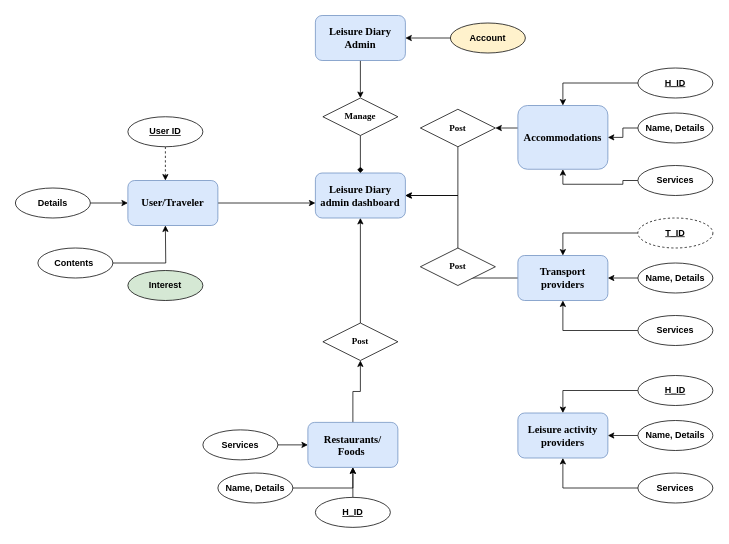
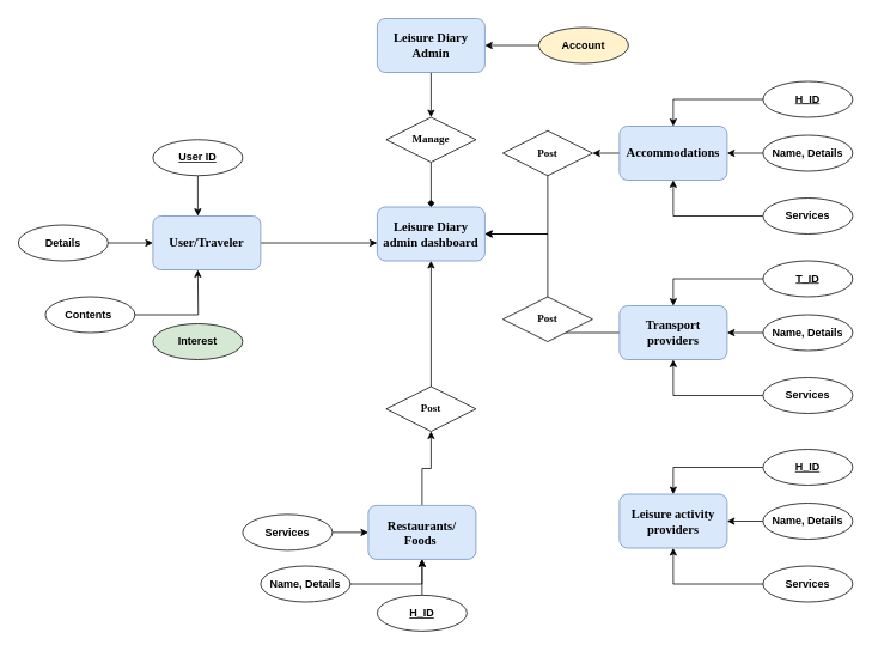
  <mxCell id="0" />
  <mxCell id="1" parent="0" />
  <mxCell id="2" value="" style="edgeStyle=orthogonalEdgeStyle;rounded=0;orthogonalLoop=1;jettySize=auto;html=1;fontFamily=Times New Roman;" edge="1" parent="1" source="3" target="13"><mxGeometry relative="1" as="geometry" /></mxCell>
  <mxCell id="3" value="&lt;h3&gt;Leisure Diary Admin&lt;/h3&gt;" style="rounded=1;whiteSpace=wrap;html=1;fillColor=#dae8fc;strokeColor=#6c8ebf;fontFamily=Times New Roman;" vertex="1" parent="1"><mxGeometry x="420" y="20" width="120" height="60" as="geometry" /></mxCell>
  <mxCell id="4" value="&lt;h3&gt;Leisure Diary admin dashboard&lt;/h3&gt;" style="rounded=1;whiteSpace=wrap;html=1;fillColor=#dae8fc;strokeColor=#6c8ebf;fontFamily=Times New Roman;" vertex="1" parent="1"><mxGeometry x="420" y="230" width="120" height="60" as="geometry" /></mxCell>
  <mxCell id="5" value="" style="edgeStyle=orthogonalEdgeStyle;rounded=0;orthogonalLoop=1;jettySize=auto;html=1;fontFamily=Times New Roman;" edge="1" parent="1" source="6" target="21"><mxGeometry relative="1" as="geometry"><Array as="points"><mxPoint x="670" y="170" /><mxPoint x="670" y="170" /></Array></mxGeometry></mxCell>
- <mxCell id="6" value="&lt;h3&gt;Accommodations&lt;/h3&gt;" style="rounded=1;whiteSpace=wrap;html=1;fillColor=#dae8fc;strokeColor=#6c8ebf;fontFamily=Times New Roman;" vertex="1" parent="1"><mxGeometry x="690" y="140" width="120" height="85" as="geometry" /></mxCell>
+ <mxCell id="6" value="&lt;h3&gt;Accommodations&lt;/h3&gt;" style="rounded=1;whiteSpace=wrap;html=1;fillColor=#dae8fc;strokeColor=#6c8ebf;fontFamily=Times New Roman;" vertex="1" parent="1"><mxGeometry x="690" y="140" width="120" height="60" as="geometry" /></mxCell>
  <mxCell id="7" style="edgeStyle=orthogonalEdgeStyle;rounded=0;orthogonalLoop=1;jettySize=auto;html=1;fontFamily=Times New Roman;" edge="1" parent="1" source="8"><mxGeometry relative="1" as="geometry"><mxPoint x="420" y="270" as="targetPoint" /><Array as="points"><mxPoint x="420" y="270" /></Array></mxGeometry></mxCell>
  <mxCell id="8" value="&lt;h3&gt;User/Traveler&lt;/h3&gt;" style="rounded=1;whiteSpace=wrap;html=1;fillColor=#dae8fc;strokeColor=#6c8ebf;fontFamily=Times New Roman;" vertex="1" parent="1"><mxGeometry x="170" y="240" width="120" height="60" as="geometry" /></mxCell>
  <mxCell id="9" value="" style="edgeStyle=orthogonalEdgeStyle;rounded=0;orthogonalLoop=1;jettySize=auto;html=1;fontFamily=Times New Roman;" edge="1" parent="1" source="10" target="3"><mxGeometry relative="1" as="geometry" /></mxCell>
  <mxCell id="10" value="Account" style="ellipse;whiteSpace=wrap;html=1;fontStyle=1;fillColor=#fff2cc;" vertex="1" parent="1"><mxGeometry x="600" y="30" width="100" height="40" as="geometry" /></mxCell>
  <mxCell id="11" style="edgeStyle=orthogonalEdgeStyle;rounded=0;orthogonalLoop=1;jettySize=auto;html=1;exitX=0.5;exitY=1;exitDx=0;exitDy=0;fontFamily=Times New Roman;" edge="1" parent="1" source="3" target="3"><mxGeometry relative="1" as="geometry" /></mxCell>
  <mxCell id="12" value="" style="edgeStyle=orthogonalEdgeStyle;rounded=0;orthogonalLoop=1;jettySize=auto;html=1;fontFamily=Times New Roman;endArrow=diamond;" edge="1" parent="1" source="13" target="4"><mxGeometry relative="1" as="geometry" /></mxCell>
  <mxCell id="13" value="&lt;b&gt;Manage&lt;/b&gt;" style="rhombus;whiteSpace=wrap;html=1;fontFamily=Times New Roman;" vertex="1" parent="1"><mxGeometry x="430" y="130" width="100" height="50" as="geometry" /></mxCell>
  <mxCell id="14" style="edgeStyle=orthogonalEdgeStyle;rounded=0;orthogonalLoop=1;jettySize=auto;html=1;entryX=0.5;entryY=0;entryDx=0;entryDy=0;fontFamily=Times New Roman;" edge="1" parent="1" source="15" target="6"><mxGeometry relative="1" as="geometry" /></mxCell>
  <mxCell id="15" value="&lt;b&gt;&lt;u&gt;H_ID&lt;/u&gt;&lt;/b&gt;" style="ellipse;whiteSpace=wrap;html=1;" vertex="1" parent="1"><mxGeometry x="850" y="90" width="100" height="40" as="geometry" /></mxCell>
  <mxCell id="16" value="" style="edgeStyle=orthogonalEdgeStyle;rounded=0;orthogonalLoop=1;jettySize=auto;html=1;fontFamily=Times New Roman;" edge="1" parent="1" source="17" target="6"><mxGeometry relative="1" as="geometry" /></mxCell>
  <mxCell id="17" value="Name, Details" style="ellipse;whiteSpace=wrap;html=1;fontStyle=1" vertex="1" parent="1"><mxGeometry x="850" y="150" width="100" height="40" as="geometry" /></mxCell>
  <mxCell id="18" style="edgeStyle=orthogonalEdgeStyle;rounded=0;orthogonalLoop=1;jettySize=auto;html=1;entryX=0.5;entryY=1;entryDx=0;entryDy=0;fontFamily=Times New Roman;" edge="1" parent="1" source="19" target="6"><mxGeometry relative="1" as="geometry" /></mxCell>
  <mxCell id="19" value="Services" style="ellipse;whiteSpace=wrap;html=1;fontStyle=1" vertex="1" parent="1"><mxGeometry x="850" y="220" width="100" height="40" as="geometry" /></mxCell>
  <mxCell id="20" style="edgeStyle=orthogonalEdgeStyle;rounded=0;orthogonalLoop=1;jettySize=auto;html=1;fontFamily=Times New Roman;entryX=1;entryY=0.5;entryDx=0;entryDy=0;" edge="1" parent="1" source="21" target="4"><mxGeometry relative="1" as="geometry"><mxPoint x="610" y="260" as="targetPoint" /><Array as="points"><mxPoint x="610" y="260" /></Array></mxGeometry></mxCell>
  <mxCell id="21" value="&lt;b&gt;Post&lt;/b&gt;" style="rhombus;whiteSpace=wrap;html=1;fontFamily=Times New Roman;" vertex="1" parent="1"><mxGeometry x="560" y="145" width="100" height="50" as="geometry" /></mxCell>
  <mxCell id="22" style="edgeStyle=orthogonalEdgeStyle;rounded=0;orthogonalLoop=1;jettySize=auto;html=1;fontFamily=Times New Roman;entryX=1;entryY=0.5;entryDx=0;entryDy=0;" edge="1" parent="1" source="23" target="4"><mxGeometry relative="1" as="geometry"><mxPoint x="610" y="260" as="targetPoint" /><Array as="points"><mxPoint x="610" y="370" /><mxPoint x="610" y="260" /></Array></mxGeometry></mxCell>
  <mxCell id="23" value="&lt;h3&gt;Transport providers&lt;/h3&gt;" style="rounded=1;whiteSpace=wrap;html=1;fillColor=#dae8fc;strokeColor=#6c8ebf;fontFamily=Times New Roman;" vertex="1" parent="1"><mxGeometry x="690" y="340" width="120" height="60" as="geometry" /></mxCell>
  <mxCell id="24" style="edgeStyle=orthogonalEdgeStyle;rounded=0;orthogonalLoop=1;jettySize=auto;html=1;entryX=0.5;entryY=0;entryDx=0;entryDy=0;fontFamily=Times New Roman;" edge="1" parent="1" source="25" target="23"><mxGeometry relative="1" as="geometry" /></mxCell>
- <mxCell id="25" value="&lt;b&gt;&lt;u&gt;T_ID&lt;/u&gt;&lt;/b&gt;" style="ellipse;whiteSpace=wrap;html=1;dashed=1;" vertex="1" parent="1"><mxGeometry x="850" y="290" width="100" height="40" as="geometry" /></mxCell>
+ <mxCell id="25" value="&lt;b&gt;&lt;u&gt;T_ID&lt;/u&gt;&lt;/b&gt;" style="ellipse;whiteSpace=wrap;html=1;" vertex="1" parent="1"><mxGeometry x="850" y="290" width="100" height="40" as="geometry" /></mxCell>
  <mxCell id="26" value="" style="edgeStyle=orthogonalEdgeStyle;rounded=0;orthogonalLoop=1;jettySize=auto;html=1;fontFamily=Times New Roman;" edge="1" parent="1" source="27" target="23"><mxGeometry relative="1" as="geometry" /></mxCell>
  <mxCell id="27" value="Name, Details" style="ellipse;whiteSpace=wrap;html=1;fontStyle=1" vertex="1" parent="1"><mxGeometry x="850" y="350" width="100" height="40" as="geometry" /></mxCell>
  <mxCell id="28" style="edgeStyle=orthogonalEdgeStyle;rounded=0;orthogonalLoop=1;jettySize=auto;html=1;entryX=0.5;entryY=1;entryDx=0;entryDy=0;fontFamily=Times New Roman;" edge="1" parent="1" source="29" target="23"><mxGeometry relative="1" as="geometry" /></mxCell>
  <mxCell id="29" value="Services" style="ellipse;whiteSpace=wrap;html=1;fontStyle=1" vertex="1" parent="1"><mxGeometry x="850" y="420" width="100" height="40" as="geometry" /></mxCell>
  <mxCell id="30" value="&lt;h3&gt;Leisure activity providers&lt;/h3&gt;" style="rounded=1;whiteSpace=wrap;html=1;fillColor=#dae8fc;strokeColor=#6c8ebf;fontFamily=Times New Roman;" vertex="1" parent="1"><mxGeometry x="690" y="550" width="120" height="60" as="geometry" /></mxCell>
  <mxCell id="31" style="edgeStyle=orthogonalEdgeStyle;rounded=0;orthogonalLoop=1;jettySize=auto;html=1;entryX=0.5;entryY=0;entryDx=0;entryDy=0;fontFamily=Times New Roman;" edge="1" parent="1" source="32" target="30"><mxGeometry relative="1" as="geometry" /></mxCell>
  <mxCell id="32" value="&lt;b&gt;&lt;u&gt;H_ID&lt;/u&gt;&lt;/b&gt;" style="ellipse;whiteSpace=wrap;html=1;" vertex="1" parent="1"><mxGeometry x="850" y="500" width="100" height="40" as="geometry" /></mxCell>
  <mxCell id="33" value="" style="edgeStyle=orthogonalEdgeStyle;rounded=0;orthogonalLoop=1;jettySize=auto;html=1;fontFamily=Times New Roman;" edge="1" parent="1" source="34" target="30"><mxGeometry relative="1" as="geometry" /></mxCell>
  <mxCell id="34" value="Name, Details" style="ellipse;whiteSpace=wrap;html=1;fontStyle=1" vertex="1" parent="1"><mxGeometry x="850" y="560" width="100" height="40" as="geometry" /></mxCell>
  <mxCell id="35" style="edgeStyle=orthogonalEdgeStyle;rounded=0;orthogonalLoop=1;jettySize=auto;html=1;entryX=0.5;entryY=1;entryDx=0;entryDy=0;fontFamily=Times New Roman;" edge="1" parent="1" source="36" target="30"><mxGeometry relative="1" as="geometry" /></mxCell>
  <mxCell id="36" value="Services" style="ellipse;whiteSpace=wrap;html=1;fontStyle=1" vertex="1" parent="1"><mxGeometry x="850" y="630" width="100" height="40" as="geometry" /></mxCell>
  <mxCell id="37" value="&lt;b&gt;Post&lt;/b&gt;" style="rhombus;whiteSpace=wrap;html=1;fontFamily=Times New Roman;" vertex="1" parent="1"><mxGeometry x="560" y="330" width="100" height="50" as="geometry" /></mxCell>
  <mxCell id="38" style="edgeStyle=orthogonalEdgeStyle;rounded=0;orthogonalLoop=1;jettySize=auto;html=1;exitX=0.5;exitY=0;exitDx=0;exitDy=0;entryX=0.5;entryY=1;entryDx=0;entryDy=0;fontFamily=Times New Roman;" edge="1" parent="1" source="39" target="47"><mxGeometry relative="1" as="geometry" /></mxCell>
  <mxCell id="39" value="&lt;h3&gt;Restaurants/ Foods&amp;nbsp;&lt;/h3&gt;" style="rounded=1;whiteSpace=wrap;html=1;fillColor=#dae8fc;strokeColor=#6c8ebf;fontFamily=Times New Roman;" vertex="1" parent="1"><mxGeometry x="410" y="562.5" width="120" height="60" as="geometry" /></mxCell>
  <mxCell id="40" value="" style="edgeStyle=orthogonalEdgeStyle;rounded=0;orthogonalLoop=1;jettySize=auto;html=1;fontFamily=Times New Roman;entryX=0.5;entryY=1;entryDx=0;entryDy=0;" edge="1" parent="1" source="41" target="39"><mxGeometry relative="1" as="geometry"><mxPoint x="490" y="732.5" as="targetPoint" /></mxGeometry></mxCell>
  <mxCell id="41" value="&lt;b&gt;&lt;u&gt;H_ID&lt;/u&gt;&lt;/b&gt;" style="ellipse;whiteSpace=wrap;html=1;" vertex="1" parent="1"><mxGeometry x="420" y="662.5" width="100" height="40" as="geometry" /></mxCell>
  <mxCell id="42" value="" style="edgeStyle=orthogonalEdgeStyle;rounded=0;orthogonalLoop=1;jettySize=auto;html=1;fontFamily=Times New Roman;" edge="1" parent="1" source="43" target="39"><mxGeometry relative="1" as="geometry" /></mxCell>
  <mxCell id="43" value="Name, Details" style="ellipse;whiteSpace=wrap;html=1;fontStyle=1" vertex="1" parent="1"><mxGeometry x="290" y="630" width="100" height="40" as="geometry" /></mxCell>
  <mxCell id="44" style="edgeStyle=orthogonalEdgeStyle;rounded=0;orthogonalLoop=1;jettySize=auto;html=1;entryX=0;entryY=0.5;entryDx=0;entryDy=0;fontFamily=Times New Roman;" edge="1" parent="1" source="45" target="39"><mxGeometry relative="1" as="geometry" /></mxCell>
  <mxCell id="45" value="Services" style="ellipse;whiteSpace=wrap;html=1;fontStyle=1" vertex="1" parent="1"><mxGeometry x="270" y="572.5" width="100" height="40" as="geometry" /></mxCell>
  <mxCell id="46" style="edgeStyle=orthogonalEdgeStyle;rounded=0;orthogonalLoop=1;jettySize=auto;html=1;entryX=0.5;entryY=1;entryDx=0;entryDy=0;fontFamily=Times New Roman;" edge="1" parent="1" source="47" target="4"><mxGeometry relative="1" as="geometry"><Array as="points"><mxPoint x="480" y="390" /><mxPoint x="480" y="390" /></Array></mxGeometry></mxCell>
  <mxCell id="47" value="&lt;b&gt;Post&lt;/b&gt;" style="rhombus;whiteSpace=wrap;html=1;fontFamily=Times New Roman;" vertex="1" parent="1"><mxGeometry x="430" y="430" width="100" height="50" as="geometry" /></mxCell>
- <mxCell id="48" value="" style="edgeStyle=orthogonalEdgeStyle;rounded=0;orthogonalLoop=1;jettySize=auto;html=1;fontFamily=Times New Roman;dashed=1;" edge="1" parent="1" source="49" target="8"><mxGeometry relative="1" as="geometry"><Array as="points"><mxPoint y="230" x="220" /><mxPoint y="230" x="220" /></Array></mxGeometry></mxCell>
+ <mxCell id="48" value="" style="edgeStyle=orthogonalEdgeStyle;rounded=0;orthogonalLoop=1;jettySize=auto;html=1;fontFamily=Times New Roman;" edge="1" parent="1" source="49" target="8"><mxGeometry relative="1" as="geometry"><Array as="points"><mxPoint y="230" x="220" /><mxPoint y="230" x="220" /></Array></mxGeometry></mxCell>
  <mxCell id="49" value="&lt;u style=&quot;&quot;&gt;User ID&lt;/u&gt;" style="ellipse;whiteSpace=wrap;html=1;fontStyle=1" vertex="1" parent="1"><mxGeometry x="170" y="155" width="100" height="40" as="geometry" /></mxCell>
  <mxCell id="50" value="" style="edgeStyle=orthogonalEdgeStyle;rounded=0;orthogonalLoop=1;jettySize=auto;html=1;fontFamily=Times New Roman;" edge="1" parent="1" source="51" target="8"><mxGeometry relative="1" as="geometry" /></mxCell>
  <mxCell id="51" value="Details" style="ellipse;whiteSpace=wrap;html=1;fontStyle=1" vertex="1" parent="1"><mxGeometry x="20" y="250" width="100" height="40" as="geometry" /></mxCell>
  <mxCell id="52" value="Interest" style="ellipse;whiteSpace=wrap;html=1;fontStyle=1;fillColor=#d5e8d4;" vertex="1" parent="1"><mxGeometry x="170" y="360" width="100" height="40" as="geometry" /></mxCell>
  <mxCell id="53" style="edgeStyle=orthogonalEdgeStyle;rounded=0;orthogonalLoop=1;jettySize=auto;html=1;fontFamily=Times New Roman;" edge="1" parent="1" source="54"><mxGeometry relative="1" as="geometry"><mxPoint y="300" as="targetPoint" x="220" /></mxGeometry></mxCell>
  <mxCell id="54" value="Contents&amp;nbsp;" style="ellipse;whiteSpace=wrap;html=1;fontStyle=1" vertex="1" parent="1"><mxGeometry x="50" y="330" width="100" height="40" as="geometry" /></mxCell>
